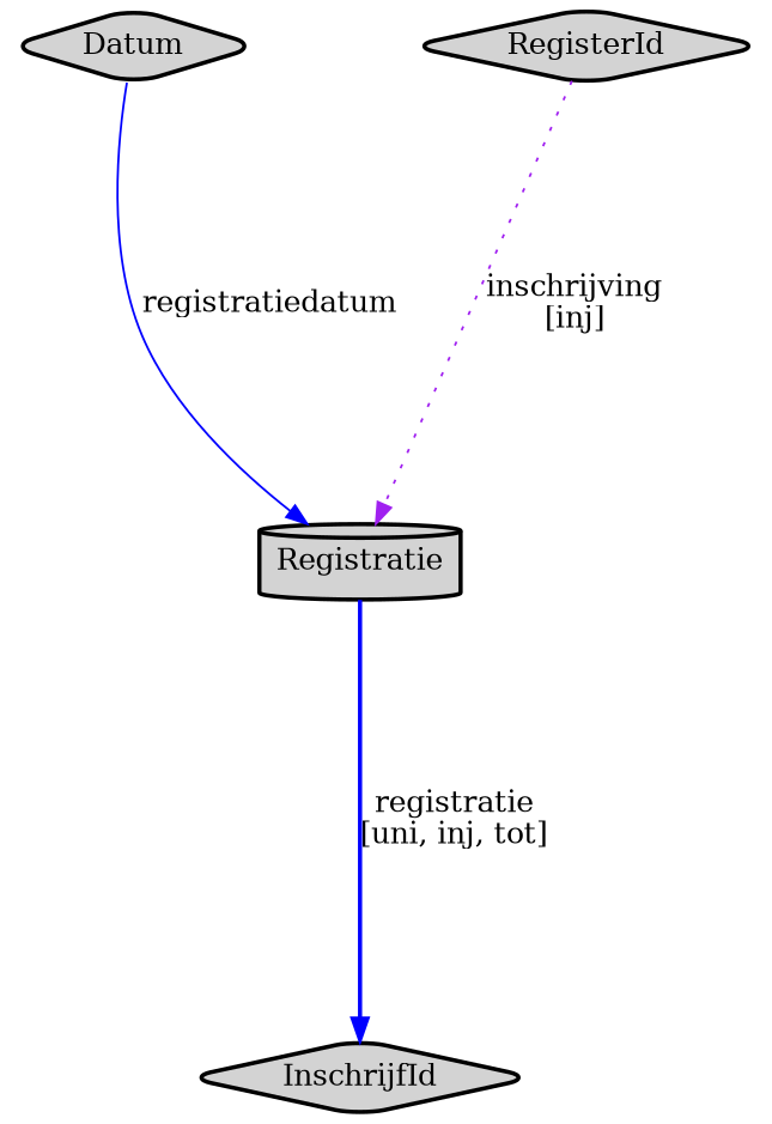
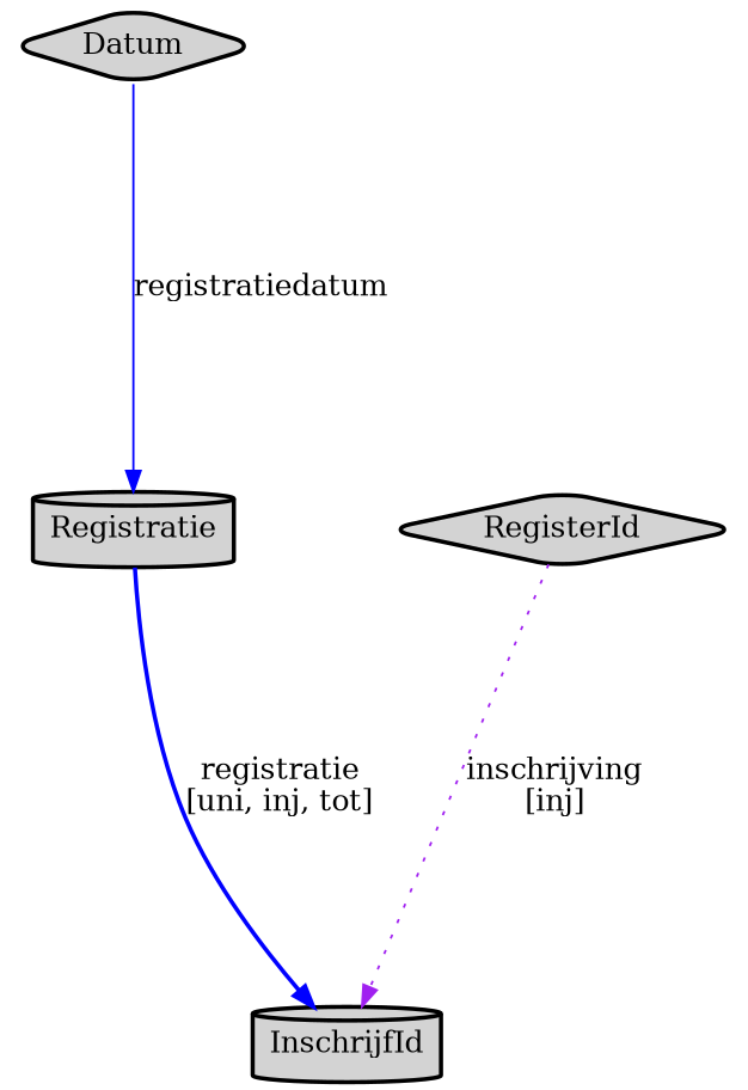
  digraph {
    bgcolor=white
    nodesep=1
    rank=same
    rankdir=TB
    ranksep=2.5
    remincross=true
    node [bgcolor=lightgray shape=diamond style="rounded,filled,bold"]
    edge [color=blue]
    n1 [label=Datum]
    n2 [label=Registratie shape=cylinder]
-   n3 [label=InschrijfId]
+   n3 [label=InschrijfId shape=cylinder]
    n4 [label=RegisterId]
    n1 -> n2 [label=registratiedatum style=solid]
    n2 -> n3 [label="registratie\n[uni, inj, tot]" style=bold]
-   n4 -> n2 [color=purple label="inschrijving\n[inj]" style=dotted]
+   n4 -> n3 [color=purple label="inschrijving\n[inj]" style=dotted]
  }
